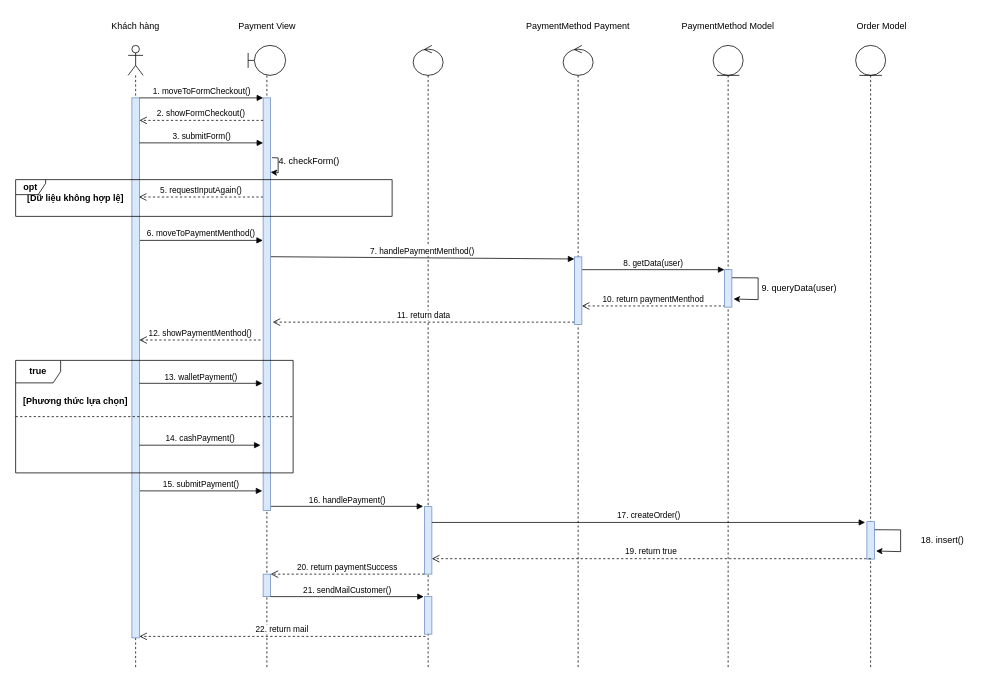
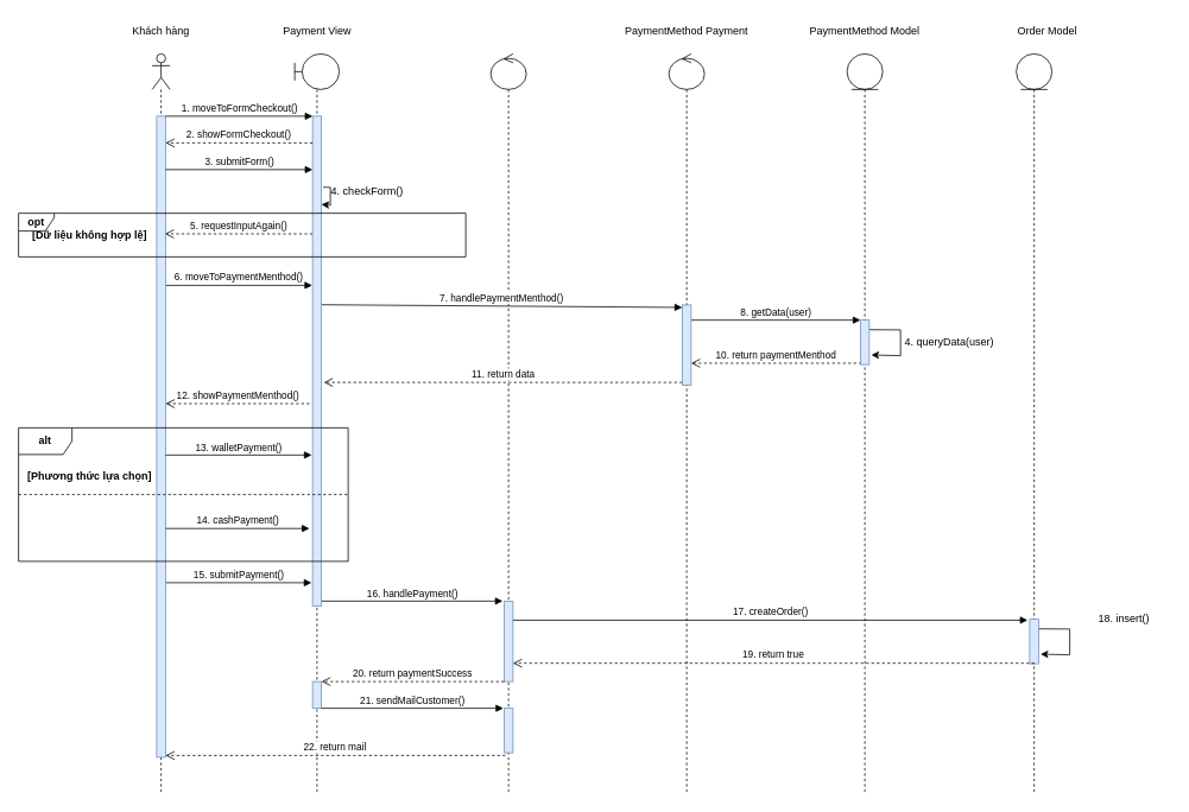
  <mxCell id="0" />
  <mxCell id="1" parent="0" />
  <mxCell id="2" value="" style="shape=umlLifeline;participant=umlBoundary;perimeter=lifelinePerimeter;whiteSpace=wrap;html=1;container=1;collapsible=0;recursiveResize=0;verticalAlign=top;spacingTop=36;outlineConnect=0;" vertex="1" parent="1"><mxGeometry x="330" y="60" width="50" height="830" as="geometry" /></mxCell>
  <mxCell id="3" value="" style="endArrow=classic;html=1;rounded=0;exitX=1.193;exitY=0.145;exitDx=0;exitDy=0;exitPerimeter=0;" edge="1" parent="2" source="33"><mxGeometry width="50" height="50" relative="1" as="geometry"><mxPoint x="30.27" y="140.85" as="sourcePoint" /><mxPoint x="30" y="169" as="targetPoint" /><Array as="points"><mxPoint x="40" y="150" /><mxPoint x="40" y="170" /></Array></mxGeometry></mxCell>
  <mxCell id="4" value="" style="html=1;points=[];perimeter=orthogonalPerimeter;fillColor=#dae8fc;strokeColor=#6c8ebf;" vertex="1" parent="2"><mxGeometry x="20" y="705" width="10" height="30" as="geometry" /></mxCell>
  <mxCell id="5" value="" style="shape=umlLifeline;participant=umlEntity;perimeter=lifelinePerimeter;whiteSpace=wrap;html=1;container=1;collapsible=0;recursiveResize=0;verticalAlign=top;spacingTop=36;outlineConnect=0;" vertex="1" parent="1"><mxGeometry x="950" y="60" width="40" height="830" as="geometry" /></mxCell>
  <mxCell id="6" value="" style="endArrow=classic;html=1;rounded=0;exitX=0.915;exitY=0.135;exitDx=0;exitDy=0;exitPerimeter=0;entryX=1.222;entryY=0.49;entryDx=0;entryDy=0;entryPerimeter=0;" edge="1" parent="5"><mxGeometry width="50" height="50" relative="1" as="geometry"><mxPoint x="24.15" y="309.8" as="sourcePoint" /><mxPoint x="27.22" y="338.2" as="targetPoint" /><Array as="points"><mxPoint x="60" y="310" /><mxPoint x="60" y="339" /></Array></mxGeometry></mxCell>
  <mxCell id="7" value="" style="shape=umlLifeline;participant=umlControl;perimeter=lifelinePerimeter;whiteSpace=wrap;html=1;container=1;collapsible=0;recursiveResize=0;verticalAlign=top;spacingTop=36;outlineConnect=0;" vertex="1" parent="1"><mxGeometry x="550" y="60" width="40" height="830" as="geometry" /></mxCell>
  <mxCell id="8" value="" style="html=1;points=[];perimeter=orthogonalPerimeter;fillColor=#dae8fc;strokeColor=#6c8ebf;" vertex="1" parent="7"><mxGeometry x="15" y="615" width="10" height="90" as="geometry" /></mxCell>
  <mxCell id="9" value="" style="html=1;points=[];perimeter=orthogonalPerimeter;fillColor=#dae8fc;strokeColor=#6c8ebf;" vertex="1" parent="7"><mxGeometry x="15" y="735" width="10" height="50" as="geometry" /></mxCell>
  <mxCell id="10" value="" style="shape=umlLifeline;participant=umlActor;perimeter=lifelinePerimeter;whiteSpace=wrap;html=1;container=1;collapsible=0;recursiveResize=0;verticalAlign=top;spacingTop=36;outlineConnect=0;" vertex="1" parent="1"><mxGeometry x="170" y="60" width="20" height="830" as="geometry" /></mxCell>
  <mxCell id="11" value="Khách hàng" style="text;html=1;strokeColor=none;fillColor=none;align=center;verticalAlign=middle;whiteSpace=wrap;rounded=0;" vertex="1" parent="1"><mxGeometry x="125" y="20" width="110" height="30" as="geometry" /></mxCell>
  <mxCell id="12" value="Payment View" style="text;html=1;strokeColor=none;fillColor=none;align=center;verticalAlign=middle;whiteSpace=wrap;rounded=0;" vertex="1" parent="1"><mxGeometry x="307.5" y="20" width="95" height="30" as="geometry" /></mxCell>
  <mxCell id="13" value="PaymentMethod Model" style="text;html=1;strokeColor=none;fillColor=none;align=center;verticalAlign=middle;whiteSpace=wrap;rounded=0;" vertex="1" parent="1"><mxGeometry x="900" y="20" width="140" height="30" as="geometry" /></mxCell>
  <mxCell id="14" value="" style="shape=umlLifeline;participant=umlEntity;perimeter=lifelinePerimeter;whiteSpace=wrap;html=1;container=1;collapsible=0;recursiveResize=0;verticalAlign=top;spacingTop=36;outlineConnect=0;" vertex="1" parent="1"><mxGeometry x="1140" y="60" width="40" height="830" as="geometry" /></mxCell>
  <mxCell id="15" value="Order Model" style="text;html=1;strokeColor=none;fillColor=none;align=center;verticalAlign=middle;whiteSpace=wrap;rounded=0;" vertex="1" parent="1"><mxGeometry x="1130" y="20" width="90" height="30" as="geometry" /></mxCell>
  <mxCell id="16" value="4. checkForm()" style="text;html=1;strokeColor=none;fillColor=none;align=center;verticalAlign=middle;whiteSpace=wrap;rounded=0;" vertex="1" parent="1"><mxGeometry x="368" y="200" width="87" height="30" as="geometry" /></mxCell>
  <mxCell id="17" value="5. requestInputAgain()" style="html=1;verticalAlign=bottom;endArrow=open;dashed=1;endSize=8;rounded=0;entryX=0.93;entryY=0.411;entryDx=0;entryDy=0;entryPerimeter=0;" edge="1" parent="1"><mxGeometry relative="1" as="geometry"><mxPoint x="350" y="262.17" as="sourcePoint" /><mxPoint x="184.3" y="262.17" as="targetPoint" /></mxGeometry></mxCell>
  <mxCell id="18" value="[Dữ liệu không hợp lệ]" style="text;align=center;fontStyle=1;verticalAlign=middle;spacingLeft=3;spacingRight=3;strokeColor=none;rotatable=0;points=[[0,0.5],[1,0.5]];portConstraint=eastwest;" vertex="1" parent="1"><mxGeometry x="60" y="250" width="80" height="26" as="geometry" /></mxCell>
  <mxCell id="19" value="6. moveToPaymentMenthod()" style="html=1;verticalAlign=bottom;endArrow=block;rounded=0;entryX=-0.037;entryY=0.502;entryDx=0;entryDy=0;entryPerimeter=0;" edge="1" parent="1"><mxGeometry width="80" relative="1" as="geometry"><mxPoint x="185" y="320" as="sourcePoint" /><mxPoint x="349.63" y="320" as="targetPoint" /></mxGeometry></mxCell>
  <mxCell id="20" value="7. handlePaymentMenthod()" style="html=1;verticalAlign=bottom;endArrow=block;rounded=0;entryX=-0.004;entryY=0.031;entryDx=0;entryDy=0;entryPerimeter=0;" edge="1" parent="1" target="38"><mxGeometry width="80" relative="1" as="geometry"><mxPoint x="360" y="341.79" as="sourcePoint" /><mxPoint x="490" y="339" as="targetPoint" /></mxGeometry></mxCell>
  <mxCell id="21" value="8. getData(user)" style="html=1;verticalAlign=bottom;endArrow=block;rounded=0;entryX=0.003;entryY=0.001;entryDx=0;entryDy=0;entryPerimeter=0;" edge="1" parent="1" source="38" target="25"><mxGeometry width="80" relative="1" as="geometry"><mxPoint x="620" y="359" as="sourcePoint" /><mxPoint x="764.19" y="358.28" as="targetPoint" /></mxGeometry></mxCell>
  <mxCell id="22" value="10. return paymentMenthod" style="html=1;verticalAlign=bottom;endArrow=open;dashed=1;endSize=8;rounded=0;exitX=0.134;exitY=0.969;exitDx=0;exitDy=0;exitPerimeter=0;" edge="1" parent="1" source="25" target="38"><mxGeometry relative="1" as="geometry"><mxPoint x="763.42" y="409.64" as="sourcePoint" /><mxPoint x="650" y="409" as="targetPoint" /></mxGeometry></mxCell>
- <mxCell id="23" value="9. queryData(user)" style="text;html=1;strokeColor=none;fillColor=none;align=center;verticalAlign=middle;whiteSpace=wrap;rounded=0;" vertex="1" parent="1"><mxGeometry x="1010" y="369" width="110" height="30" as="geometry" /></mxCell>
+ <mxCell id="23" value="4. queryData(user)" style="text;html=1;strokeColor=none;fillColor=none;align=center;verticalAlign=middle;whiteSpace=wrap;rounded=0;" vertex="1" parent="1"><mxGeometry x="1010" y="369" width="110" height="30" as="geometry" /></mxCell>
  <mxCell id="24" value="11. return data" style="html=1;verticalAlign=bottom;endArrow=open;dashed=1;endSize=8;rounded=0;entryX=1.266;entryY=0.72;entryDx=0;entryDy=0;entryPerimeter=0;" edge="1" parent="1" source="38"><mxGeometry relative="1" as="geometry"><mxPoint x="520" y="429" as="sourcePoint" /><mxPoint x="362.66" y="429" as="targetPoint" /></mxGeometry></mxCell>
  <mxCell id="25" value="" style="html=1;points=[];perimeter=orthogonalPerimeter;fillColor=#dae8fc;strokeColor=#6c8ebf;" vertex="1" parent="1"><mxGeometry x="965" y="359" width="10" height="50" as="geometry" /></mxCell>
  <mxCell id="26" value="15. submitPayment()" style="html=1;verticalAlign=bottom;endArrow=block;rounded=0;entryX=-0.114;entryY=0.758;entryDx=0;entryDy=0;entryPerimeter=0;" edge="1" parent="1"><mxGeometry width="80" relative="1" as="geometry"><mxPoint x="185" y="654" as="sourcePoint" /><mxPoint x="348.86" y="654" as="targetPoint" /></mxGeometry></mxCell>
  <mxCell id="27" value="16. handlePayment()" style="html=1;verticalAlign=bottom;endArrow=block;rounded=0;entryX=-0.158;entryY=-0.004;entryDx=0;entryDy=0;entryPerimeter=0;" edge="1" parent="1" target="8"><mxGeometry width="80" relative="1" as="geometry"><mxPoint x="360" y="674.64" as="sourcePoint" /><mxPoint x="490" y="675" as="targetPoint" /></mxGeometry></mxCell>
  <mxCell id="28" value="17. createOrder()" style="html=1;verticalAlign=bottom;endArrow=block;rounded=0;entryX=-0.231;entryY=0.022;entryDx=0;entryDy=0;entryPerimeter=0;" edge="1" parent="1" source="8" target="31"><mxGeometry width="80" relative="1" as="geometry"><mxPoint x="660" y="685" as="sourcePoint" /><mxPoint x="960" y="695" as="targetPoint" /></mxGeometry></mxCell>
  <mxCell id="29" value="" style="endArrow=classic;html=1;rounded=0;exitX=0.915;exitY=0.135;exitDx=0;exitDy=0;exitPerimeter=0;entryX=1.222;entryY=0.49;entryDx=0;entryDy=0;entryPerimeter=0;" edge="1" parent="1"><mxGeometry width="50" height="50" relative="1" as="geometry"><mxPoint x="1164.15" y="705.8" as="sourcePoint" /><mxPoint x="1167.22" y="734.2" as="targetPoint" /><Array as="points"><mxPoint x="1200" y="706" /><mxPoint x="1200" y="735" /></Array></mxGeometry></mxCell>
- <mxCell id="30" value="18. insert()" style="text;html=1;strokeColor=none;fillColor=none;align=center;verticalAlign=middle;whiteSpace=wrap;rounded=0;" vertex="1" parent="1"><mxGeometry x="1200" y="705" width="112" height="30" as="geometry" /></mxCell>
+ <mxCell id="30" value="18. insert()" style="text;html=1;strokeColor=none;fillColor=none;align=center;verticalAlign=middle;whiteSpace=wrap;rounded=0;" vertex="1" parent="1"><mxGeometry x="1205" y="680" width="112" height="30" as="geometry" /></mxCell>
  <mxCell id="31" value="" style="html=1;points=[];perimeter=orthogonalPerimeter;fillColor=#dae8fc;strokeColor=#6c8ebf;" vertex="1" parent="1"><mxGeometry x="1155" y="695" width="10" height="50" as="geometry" /></mxCell>
  <mxCell id="32" value="19. return true" style="html=1;verticalAlign=bottom;endArrow=open;dashed=1;endSize=8;rounded=0;exitX=0.536;exitY=0.988;exitDx=0;exitDy=0;exitPerimeter=0;" edge="1" parent="1" source="31" target="8"><mxGeometry relative="1" as="geometry"><mxPoint x="940" y="745" as="sourcePoint" /><mxPoint x="860" y="745" as="targetPoint" /></mxGeometry></mxCell>
  <mxCell id="33" value="" style="html=1;points=[];perimeter=orthogonalPerimeter;fillColor=#dae8fc;strokeColor=#6c8ebf;" vertex="1" parent="1"><mxGeometry x="350" y="130" width="10" height="550" as="geometry" /></mxCell>
  <mxCell id="34" value="" style="html=1;points=[];perimeter=orthogonalPerimeter;fillColor=#dae8fc;strokeColor=#6c8ebf;" vertex="1" parent="1"><mxGeometry x="175" y="130" width="10" height="720" as="geometry" /></mxCell>
  <mxCell id="35" value="21. sendMailCustomer()" style="html=1;verticalAlign=bottom;endArrow=block;rounded=0;entryX=-0.081;entryY=0;entryDx=0;entryDy=0;entryPerimeter=0;" edge="1" parent="1" source="4" target="9"><mxGeometry width="80" relative="1" as="geometry"><mxPoint x="410" y="795" as="sourcePoint" /><mxPoint x="490" y="795" as="targetPoint" /></mxGeometry></mxCell>
  <mxCell id="36" value="22. return mail" style="html=1;verticalAlign=bottom;endArrow=open;dashed=1;endSize=8;rounded=0;exitX=0.145;exitY=1.06;exitDx=0;exitDy=0;exitPerimeter=0;" edge="1" parent="1" source="9"><mxGeometry relative="1" as="geometry"><mxPoint x="360" y="835" as="sourcePoint" /><mxPoint x="185" y="848" as="targetPoint" /></mxGeometry></mxCell>
  <mxCell id="37" value="" style="shape=umlLifeline;participant=umlControl;perimeter=lifelinePerimeter;whiteSpace=wrap;html=1;container=1;collapsible=0;recursiveResize=0;verticalAlign=top;spacingTop=36;outlineConnect=0;" vertex="1" parent="1"><mxGeometry x="750" y="60" width="40" height="830" as="geometry" /></mxCell>
  <mxCell id="38" value="" style="html=1;points=[];perimeter=orthogonalPerimeter;fillColor=#dae8fc;strokeColor=#6c8ebf;" vertex="1" parent="37"><mxGeometry x="15" y="282" width="10" height="90" as="geometry" /></mxCell>
  <mxCell id="39" value="PaymentMethod Payment" style="text;html=1;strokeColor=none;fillColor=none;align=center;verticalAlign=middle;whiteSpace=wrap;rounded=0;" vertex="1" parent="1"><mxGeometry x="685" y="20" width="170" height="30" as="geometry" /></mxCell>
  <mxCell id="40" value="3. submitForm()" style="html=1;verticalAlign=bottom;endArrow=block;rounded=0;" edge="1" parent="1" source="34" target="33"><mxGeometry width="80" relative="1" as="geometry"><mxPoint x="235" y="170" as="sourcePoint" /><mxPoint x="315" y="170" as="targetPoint" /><Array as="points"><mxPoint x="300" y="190" /></Array></mxGeometry></mxCell>
  <mxCell id="41" value="" style="endArrow=none;dashed=1;html=1;rounded=0;entryX=0.993;entryY=0.5;entryDx=0;entryDy=0;entryPerimeter=0;" edge="1" parent="1"><mxGeometry width="50" height="50" relative="1" as="geometry"><mxPoint x="20" y="555" as="sourcePoint" /><mxPoint x="389.886" y="555" as="targetPoint" /></mxGeometry></mxCell>
  <mxCell id="42" value="1. moveToFormCheckout()" style="html=1;verticalAlign=bottom;endArrow=block;rounded=0;" edge="1" parent="1"><mxGeometry x="0.002" width="80" relative="1" as="geometry"><mxPoint x="185" y="130" as="sourcePoint" /><mxPoint x="350" y="130" as="targetPoint" /><mxPoint as="offset" /></mxGeometry></mxCell>
  <mxCell id="43" value="2. showFormCheckout()" style="html=1;verticalAlign=bottom;endArrow=open;dashed=1;endSize=8;rounded=0;" edge="1" parent="1" source="33" target="34"><mxGeometry relative="1" as="geometry"><mxPoint x="310" y="150" as="sourcePoint" /><mxPoint x="230" y="150" as="targetPoint" /><Array as="points"><mxPoint x="280" y="160" /></Array></mxGeometry></mxCell>
  <mxCell id="44" value="12. showPaymentMenthod()" style="html=1;verticalAlign=bottom;endArrow=open;dashed=1;endSize=8;rounded=0;exitX=-0.348;exitY=0.587;exitDx=0;exitDy=0;exitPerimeter=0;" edge="1" parent="1" source="33" target="34"><mxGeometry relative="1" as="geometry"><mxPoint x="320" y="450" as="sourcePoint" /><mxPoint x="240" y="450" as="targetPoint" /></mxGeometry></mxCell>
  <mxCell id="45" value="13. walletPayment()" style="html=1;verticalAlign=bottom;endArrow=block;rounded=0;entryX=-0.098;entryY=0.692;entryDx=0;entryDy=0;entryPerimeter=0;" edge="1" parent="1" source="34" target="33"><mxGeometry width="80" relative="1" as="geometry"><mxPoint x="180" y="510" as="sourcePoint" /><mxPoint x="290" y="500" as="targetPoint" /></mxGeometry></mxCell>
  <mxCell id="46" value="14. cashPayment()" style="html=1;verticalAlign=bottom;endArrow=block;rounded=0;entryX=-0.348;entryY=0.842;entryDx=0;entryDy=0;entryPerimeter=0;" edge="1" parent="1" source="34" target="33"><mxGeometry width="80" relative="1" as="geometry"><mxPoint x="220" y="590" as="sourcePoint" /><mxPoint x="300" y="590" as="targetPoint" /></mxGeometry></mxCell>
  <mxCell id="47" value="[Phương thức lựa chọn]" style="text;align=center;fontStyle=1;verticalAlign=middle;spacingLeft=3;spacingRight=3;strokeColor=none;rotatable=0;points=[[0,0.5],[1,0.5]];portConstraint=eastwest;" vertex="1" parent="1"><mxGeometry x="60" y="520" width="80" height="26" as="geometry" /></mxCell>
  <mxCell id="48" value="20. return paymentSuccess" style="html=1;verticalAlign=bottom;endArrow=open;dashed=1;endSize=8;rounded=0;" edge="1" parent="1" source="8" target="4"><mxGeometry relative="1" as="geometry"><mxPoint x="500" y="760" as="sourcePoint" /><mxPoint x="420" y="760" as="targetPoint" /></mxGeometry></mxCell>
  <mxCell id="49" value="&lt;b&gt;opt&lt;/b&gt;" style="shape=umlFrame;whiteSpace=wrap;html=1;width=40;height=20;" vertex="1" parent="1"><mxGeometry x="20" y="239" width="502" height="49" as="geometry" /></mxCell>
- <mxCell id="50" value="&lt;b&gt;true&lt;/b&gt;" style="shape=umlFrame;whiteSpace=wrap;html=1;" vertex="1" parent="1"><mxGeometry x="20" y="480" width="370" height="150" as="geometry" /></mxCell>
+ <mxCell id="50" value="&lt;b&gt;alt&lt;/b&gt;" style="shape=umlFrame;whiteSpace=wrap;html=1;" vertex="1" parent="1"><mxGeometry x="20" y="480" width="370" height="150" as="geometry" /></mxCell>
